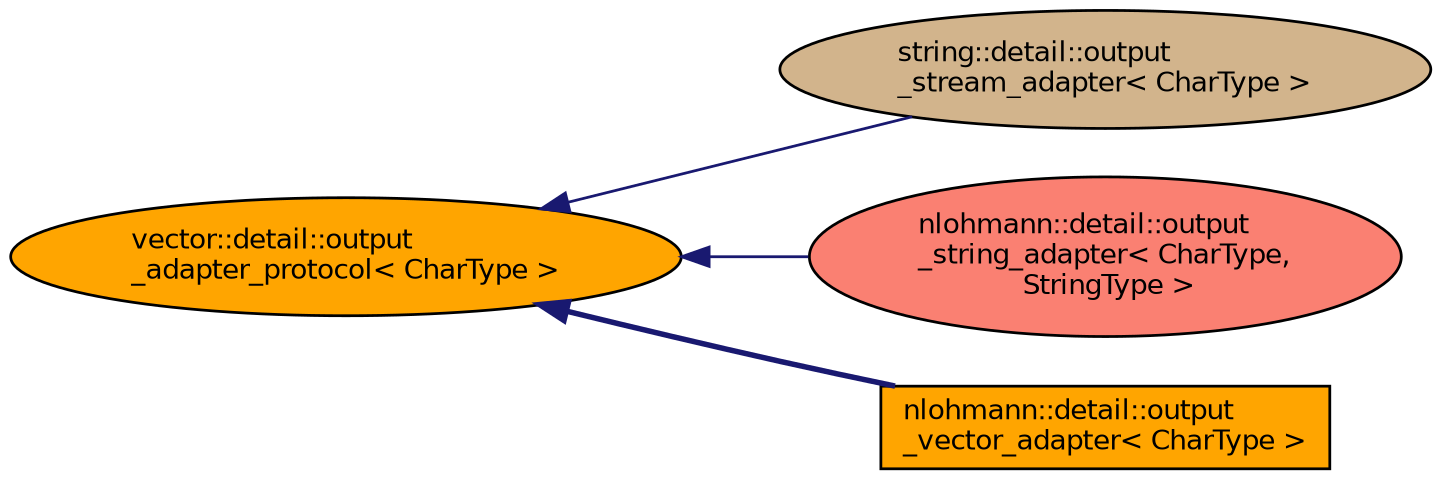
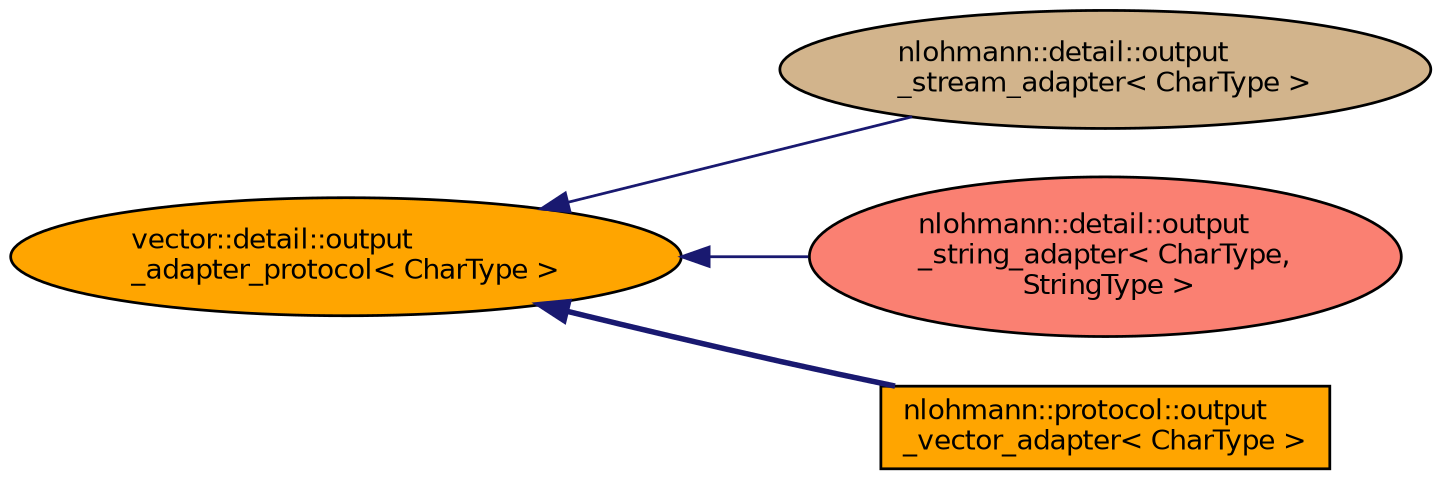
  digraph {
    rankdir=LR
    node [color=black fillcolor=orange fontname=Helvetica fontsize=10 shape=ellipse style=filled]
    edge [color=midnightblue dir=back fontname=Helvetica fontsize=10 labelfontname=Helvetica labelfontsize=10 style=solid]
    n1 [height=0.2 label="vector::detail::output\l_adapter_protocol\< CharType \>" width=0.4]
-   n2 [fillcolor=tan height=0.2 label="string::detail::output\l_stream_adapter\< CharType \>" width=0.4]
+   n2 [fillcolor=tan height=0.2 label="nlohmann::detail::output\l_stream_adapter\< CharType \>" width=0.4]
    n3 [fillcolor=salmon height=0.2 label="nlohmann::detail::output\l_string_adapter\< CharType,\l StringType \>" width=0.4]
-   n4 [height=0.2 label="nlohmann::detail::output\l_vector_adapter\< CharType \>" shape=box width=0.4]
+   n4 [height=0.2 label="nlohmann::protocol::output\l_vector_adapter\< CharType \>" shape=box width=0.4]
    n1 -> n2
    n1 -> n3
    n1 -> n4 [style=bold]
  }
